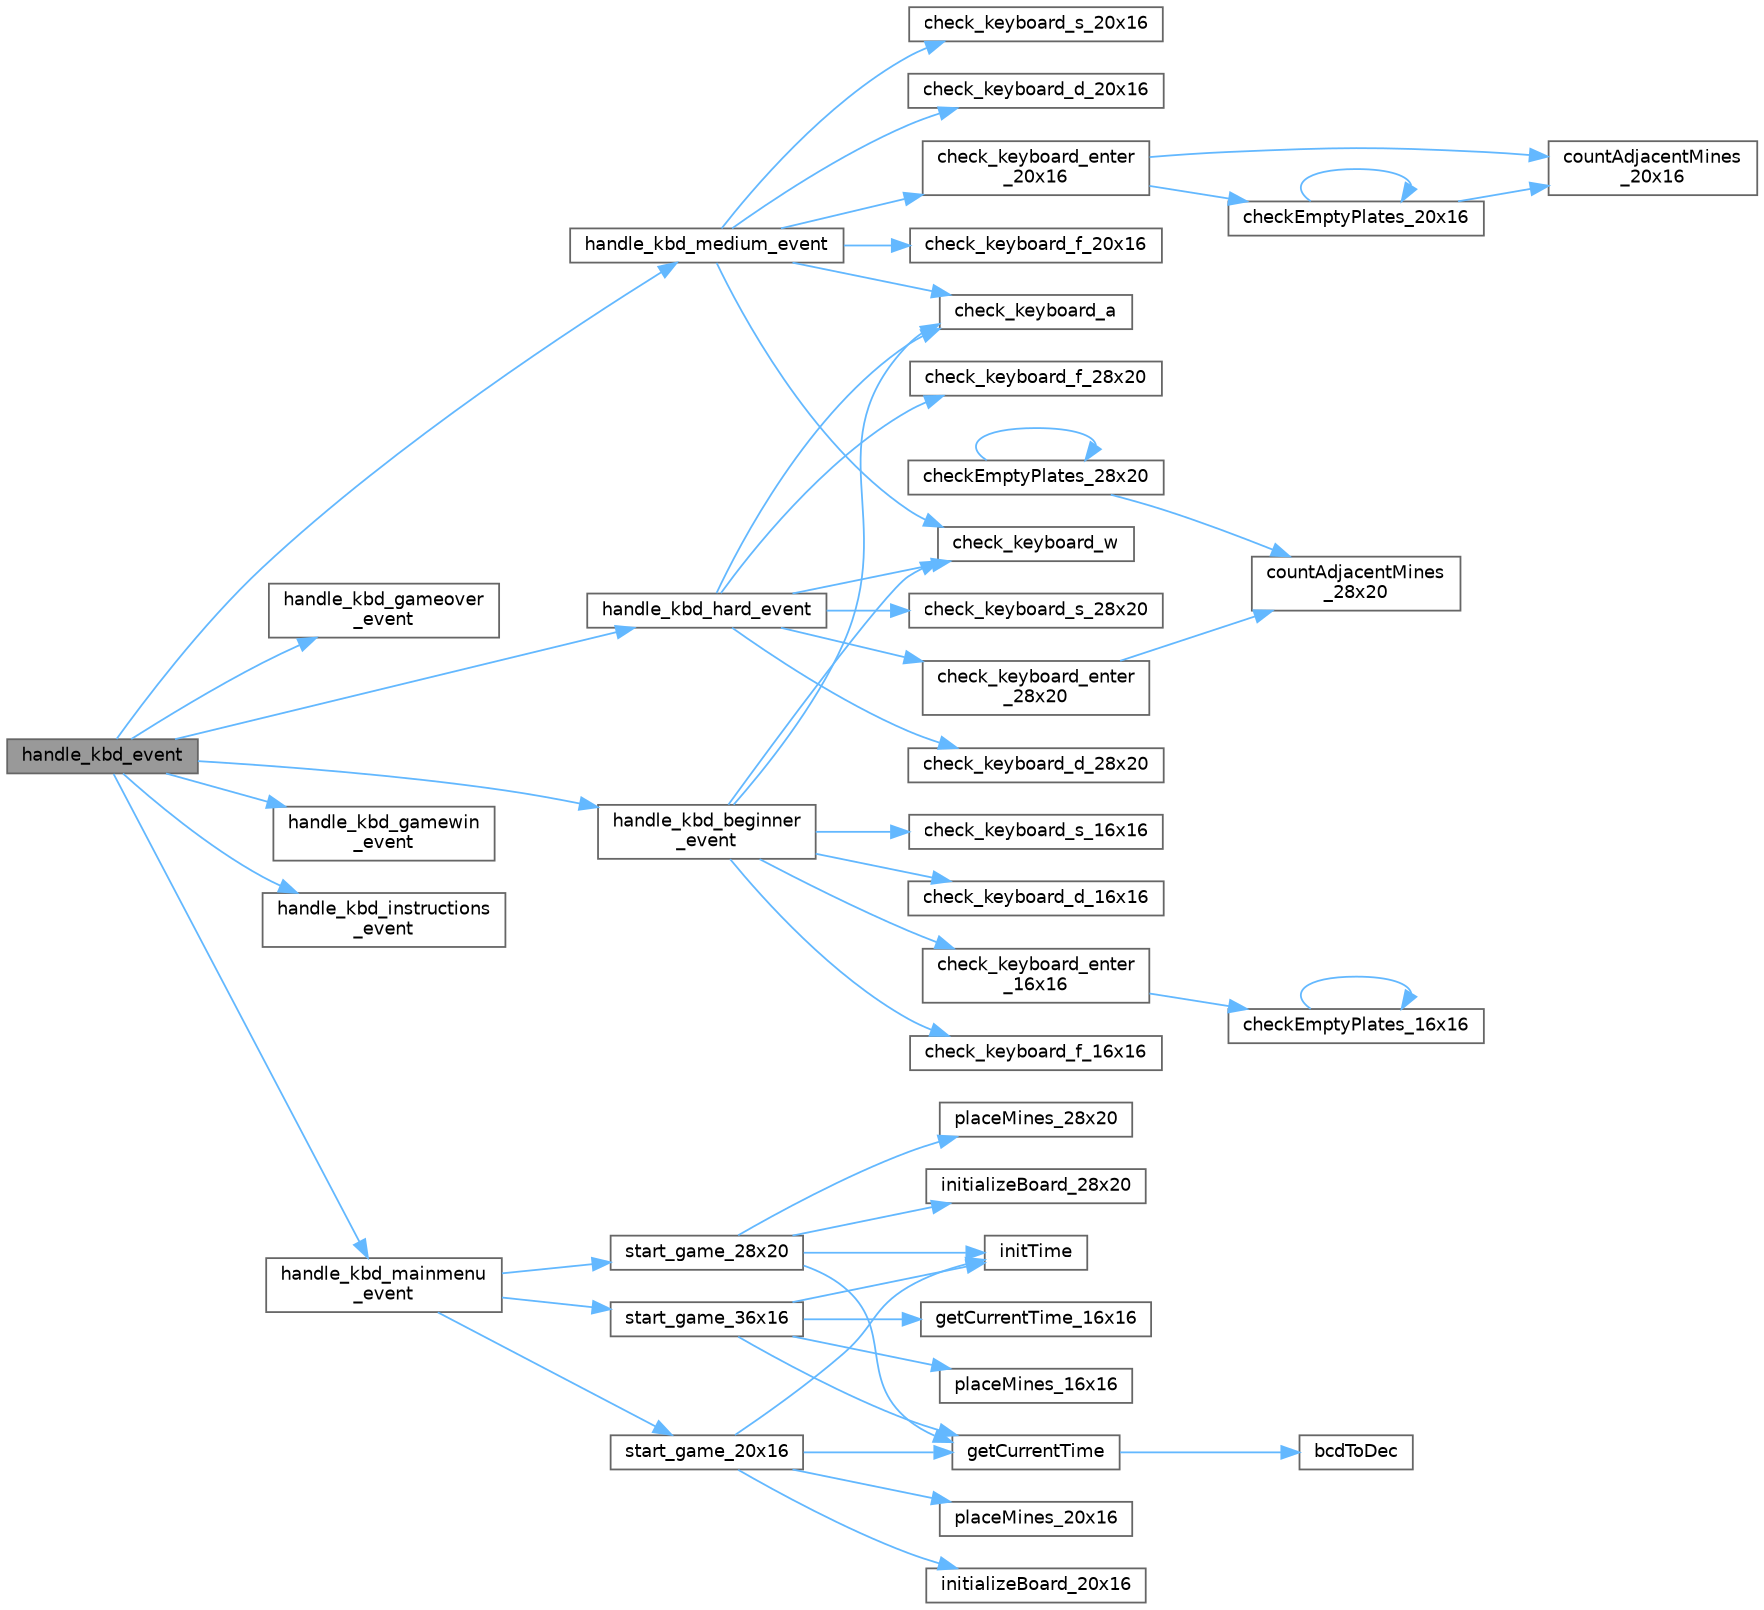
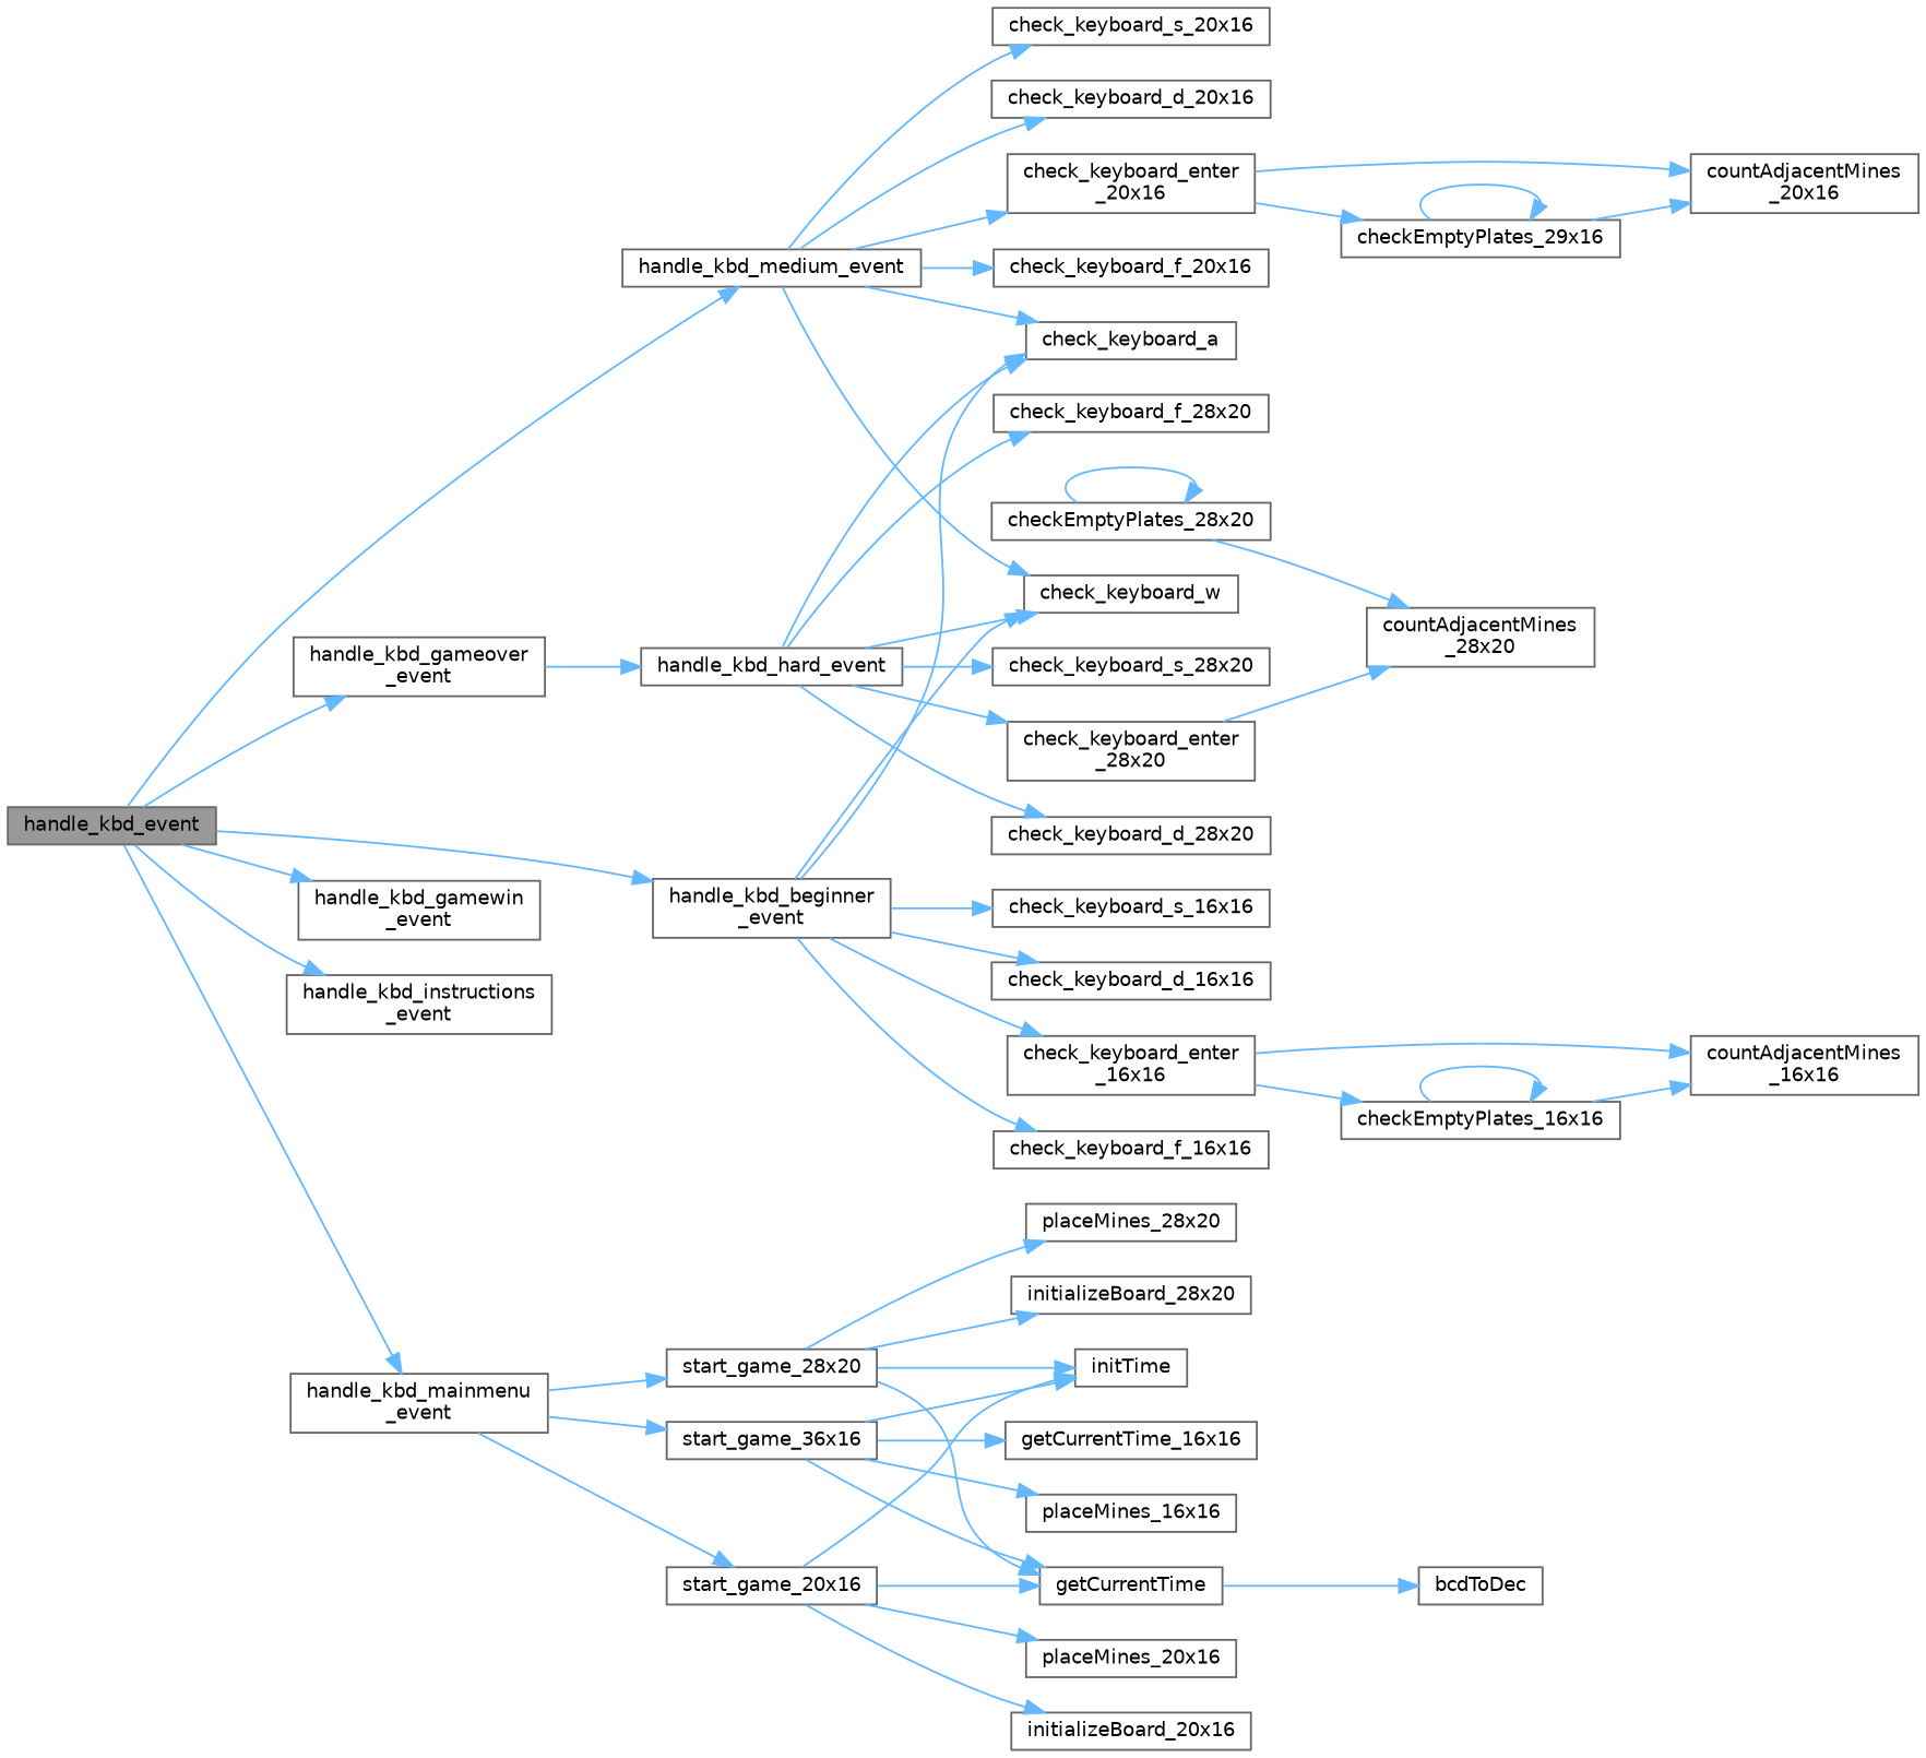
  digraph {
    rankdir=LR
    node [color=grey40 fillcolor=white fontname=Helvetica fontsize=10 shape=box style=filled]
    edge [color=steelblue1 fontname=Helvetica fontsize=10 labelfontname=Helvetica labelfontsize=10 style=solid]
    n1 [color=gray40 fillcolor=grey60 fontcolor=black height=0.2 label=handle_kbd_event width=0.4]
    n2 [height=0.2 label="handle_kbd_beginner\l_event" width=0.4]
    n3 [height=0.2 label="handle_kbd_gameover\l_event" width=0.4]
    n4 [height=0.2 label="handle_kbd_gamewin\l_event" width=0.4]
    n5 [height=0.2 label=handle_kbd_hard_event width=0.4]
    n6 [height=0.2 label="handle_kbd_instructions\l_event" width=0.4]
    n7 [height=0.2 label="handle_kbd_mainmenu\l_event" width=0.4]
    n8 [height=0.2 label=handle_kbd_medium_event width=0.4]
    n9 [height=0.2 label=check_keyboard_a width=0.4]
    n10 [height=0.2 label=check_keyboard_d_16x16 width=0.4]
    n11 [height=0.2 label="check_keyboard_enter\l_16x16" width=0.4]
    n12 [height=0.2 label=check_keyboard_f_16x16 width=0.4]
    n13 [height=0.2 label=check_keyboard_s_16x16 width=0.4]
    n14 [height=0.2 label=check_keyboard_w width=0.4]
    n15 [height=0.2 label=check_keyboard_d_28x20 width=0.4]
    n16 [height=0.2 label="check_keyboard_enter\l_28x20" width=0.4]
    n17 [height=0.2 label=check_keyboard_f_28x20 width=0.4]
    n18 [height=0.2 label=check_keyboard_s_28x20 width=0.4]
    n19 [height=0.2 label=start_game_36x16 width=0.4]
    n20 [height=0.2 label=start_game_20x16 width=0.4]
    n21 [height=0.2 label=start_game_28x20 width=0.4]
    n22 [height=0.2 label=check_keyboard_d_20x16 width=0.4]
    n23 [height=0.2 label="check_keyboard_enter\l_20x16" width=0.4]
    n24 [height=0.2 label=check_keyboard_f_20x16 width=0.4]
    n25 [height=0.2 label=check_keyboard_s_20x16 width=0.4]
    n26 [height=0.2 label=checkEmptyPlates_16x16 width=0.4]
+   n27 [height=0.2 label="countAdjacentMines\l_16x16" width=0.4]
    n28 [height=0.2 label="countAdjacentMines\l_28x20" width=0.4]
    n29 [height=0.2 label=checkEmptyPlates_28x20 width=0.4]
    n30 [height=0.2 label=getCurrentTime width=0.4]
    n31 [height=0.2 label=getCurrentTime_16x16 width=0.4]
    n32 [height=0.2 label=initTime width=0.4]
    n33 [height=0.2 label=placeMines_16x16 width=0.4]
    n34 [height=0.2 label=initializeBoard_20x16 width=0.4]
    n35 [height=0.2 label=placeMines_20x16 width=0.4]
    n36 [height=0.2 label=initializeBoard_28x20 width=0.4]
    n37 [height=0.2 label=placeMines_28x20 width=0.4]
    n38 [height=0.2 label=bcdToDec width=0.4]
-   n39 [height=0.2 label=checkEmptyPlates_20x16 width=0.4]
+   n39 [height=0.2 label=checkEmptyPlates_29x16 width=0.4]
    n40 [height=0.2 label="countAdjacentMines\l_20x16" width=0.4]
    n1 -> n2
    n1 -> n3
    n1 -> n4
-   n1 -> n5
+   n3 -> n5
    n1 -> n6
    n1 -> n7
    n1 -> n8
    n2 -> n9
    n2 -> n10
    n2 -> n11
    n2 -> n12
    n2 -> n13
    n2 -> n14
    n5 -> n9
    n5 -> n14
    n5 -> n15
    n5 -> n16
    n5 -> n17
    n5 -> n18
    n7 -> n19
    n7 -> n20
    n7 -> n21
    n8 -> n9
    n8 -> n14
    n8 -> n22
    n8 -> n23
    n8 -> n24
    n8 -> n25
    n11 -> n26
+   n11 -> n27
    n16 -> n28
    n19 -> n30
    n19 -> n31
    n19 -> n32
    n19 -> n33
    n20 -> n30
    n20 -> n32
    n20 -> n34
    n20 -> n35
    n21 -> n30
    n21 -> n32
    n21 -> n36
    n21 -> n37
    n23 -> n39
    n23 -> n40
    n26 -> n26
+   n26 -> n27
    n29 -> n28
    n29 -> n29
    n30 -> n38
    n39 -> n39
    n39 -> n40
  }
